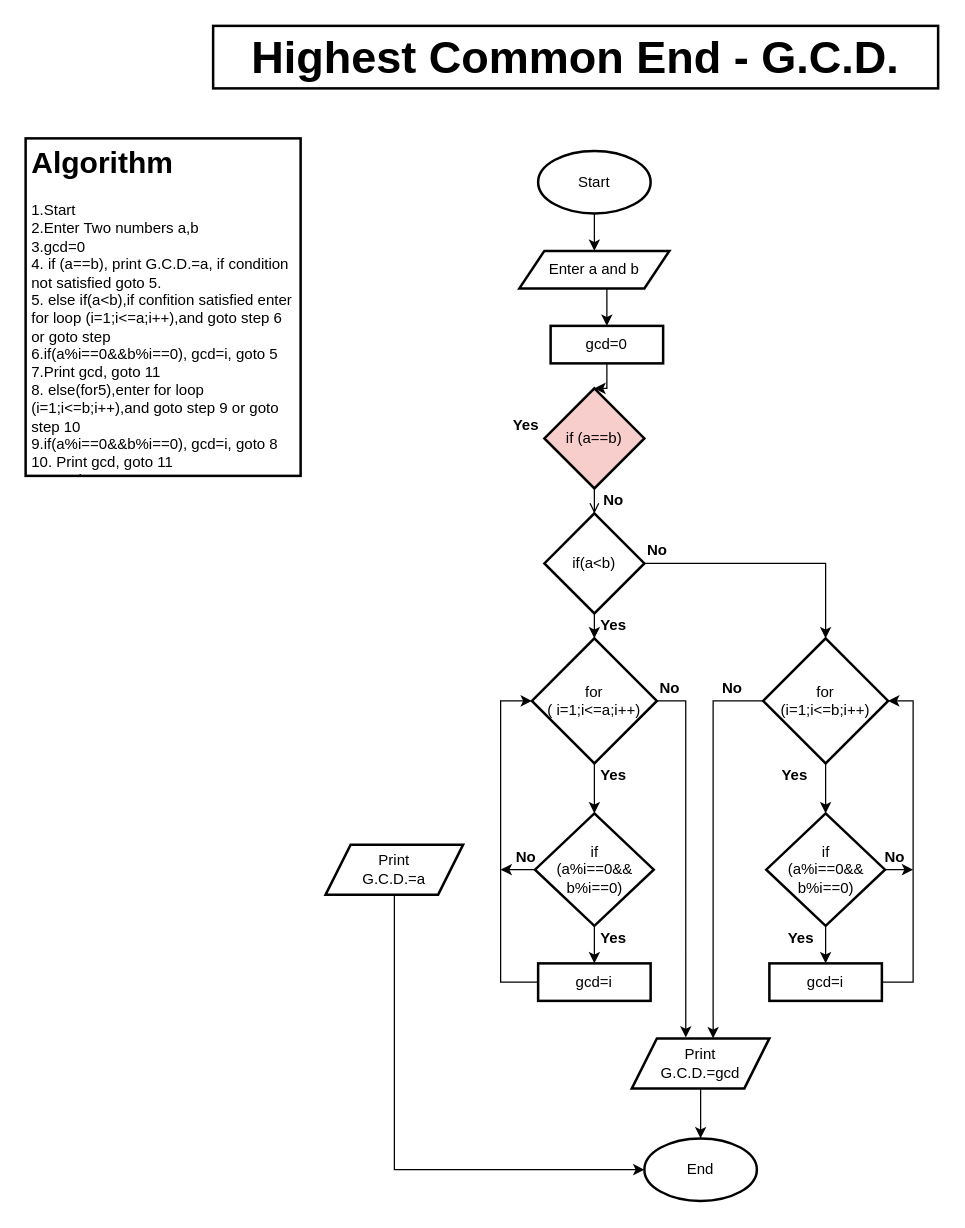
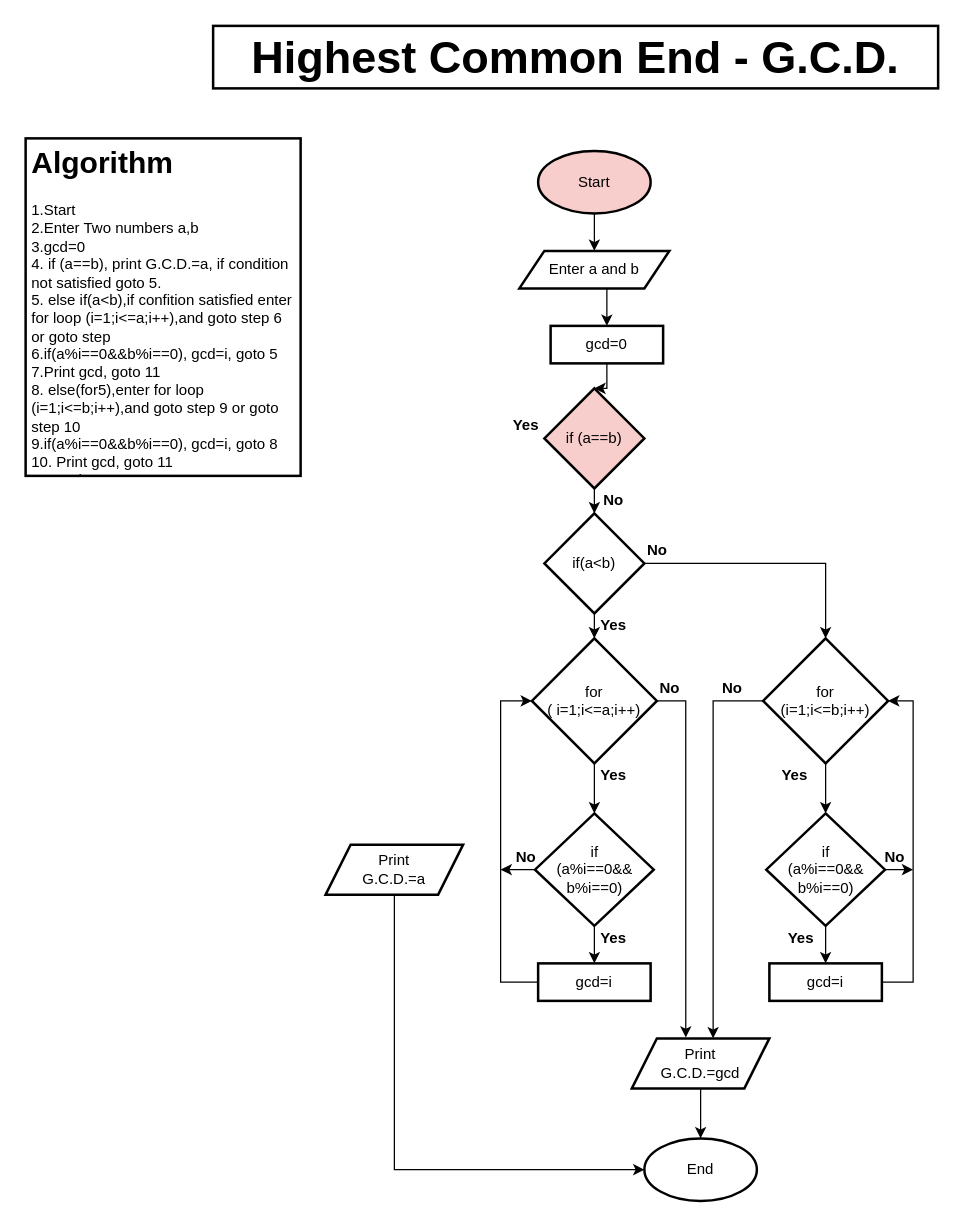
  <mxCell id="0" />
  <mxCell id="1" parent="0" />
  <mxCell id="2" value="&lt;font style=&quot;font-size: 36px&quot;&gt;Highest Common End - G.C.D.&lt;/font&gt;" style="text;html=1;fillColor=none;align=center;verticalAlign=middle;whiteSpace=wrap;rounded=0;strokeColor=#000000;strokeWidth=2;fontStyle=1" vertex="1" parent="1"><mxGeometry x="170" y="20" width="580" height="50" as="geometry" /></mxCell>
  <mxCell id="3" value="&lt;h1&gt;Algorithm&lt;/h1&gt;&lt;div&gt;1.Start&lt;/div&gt;&lt;div&gt;2.Enter Two numbers a,b&lt;/div&gt;&lt;div&gt;3.gcd=0&lt;/div&gt;&lt;div&gt;4. if (a==b), print G.C.D.=a, if condition not satisfied goto 5.&lt;/div&gt;&lt;div&gt;5. else if(a&amp;lt;b),if confition satisfied enter for loop (i=1;i&amp;lt;=a;i++),and goto step 6 or goto step&lt;/div&gt;&lt;div&gt;6.if(a%i==0&amp;amp;&amp;amp;b%i==0), gcd=i, goto 5&lt;/div&gt;&lt;div&gt;7.Print gcd, goto 11&lt;/div&gt;&lt;div&gt;8. else(for5),&lt;span&gt;enter for loop (i=1;i&amp;lt;=b;i++),and goto step 9 or goto step 10&lt;/span&gt;&lt;/div&gt;&lt;div&gt;9.if(a%i==0&amp;amp;&amp;amp;b%i==0), gcd=i, goto 8&lt;/div&gt;10. Print gcd, goto 11&lt;br&gt;11. End&lt;br&gt;&lt;div&gt;&lt;br&gt;&lt;/div&gt;" style="text;html=1;fillColor=none;spacing=5;spacingTop=-20;whiteSpace=wrap;overflow=hidden;rounded=0;strokeColor=#000000;strokeWidth=2;" vertex="1" parent="1"><mxGeometry x="20" y="110" width="220" height="270" as="geometry" /></mxCell>
  <mxCell id="4" style="edgeStyle=orthogonalEdgeStyle;rounded=0;orthogonalLoop=1;jettySize=auto;html=1;exitX=0.5;exitY=1;exitDx=0;exitDy=0;entryX=0.5;entryY=0;entryDx=0;entryDy=0;" edge="1" parent="1" source="5" target="8"><mxGeometry relative="1" as="geometry" /></mxCell>
- <mxCell id="5" value="Start" style="ellipse;whiteSpace=wrap;html=1;strokeColor=#000000;strokeWidth=2;" vertex="1" parent="1"><mxGeometry x="430" y="120" width="90" height="50" as="geometry" /></mxCell>
+ <mxCell id="5" value="Start" style="ellipse;whiteSpace=wrap;html=1;strokeColor=#000000;strokeWidth=2;fillColor=#f8cecc;" vertex="1" parent="1"><mxGeometry x="430" y="120" width="90" height="50" as="geometry" /></mxCell>
  <mxCell id="6" value="End" style="ellipse;whiteSpace=wrap;html=1;strokeColor=#000000;strokeWidth=2;" vertex="1" parent="1"><mxGeometry x="515" y="910" width="90" height="50" as="geometry" /></mxCell>
  <mxCell id="7" style="edgeStyle=orthogonalEdgeStyle;rounded=0;orthogonalLoop=1;jettySize=auto;html=1;exitX=0.5;exitY=1;exitDx=0;exitDy=0;entryX=0.5;entryY=0;entryDx=0;entryDy=0;" edge="1" parent="1" source="8" target="12"><mxGeometry relative="1" as="geometry" /></mxCell>
  <mxCell id="8" value="Enter a and b" style="shape=parallelogram;perimeter=parallelogramPerimeter;whiteSpace=wrap;html=1;fixedSize=1;strokeColor=#000000;strokeWidth=2;" vertex="1" parent="1"><mxGeometry x="415" y="200" width="120" height="30" as="geometry" /></mxCell>
- <mxCell id="9" style="edgeStyle=orthogonalEdgeStyle;rounded=0;orthogonalLoop=1;jettySize=auto;html=1;exitX=0.5;exitY=1;exitDx=0;exitDy=0;endArrow=open;" edge="1" parent="1" source="10" target="17"><mxGeometry relative="1" as="geometry"><mxPoint x="475.286" y="430" as="targetPoint" /></mxGeometry></mxCell>
+ <mxCell id="9" style="edgeStyle=orthogonalEdgeStyle;rounded=0;orthogonalLoop=1;jettySize=auto;html=1;exitX=0.5;exitY=1;exitDx=0;exitDy=0;" edge="1" parent="1" source="10" target="17"><mxGeometry relative="1" as="geometry"><mxPoint x="475.286" y="430" as="targetPoint" /></mxGeometry></mxCell>
  <mxCell id="10" value="if (a==b)" style="rhombus;whiteSpace=wrap;html=1;strokeColor=#000000;strokeWidth=2;fillColor=#f8cecc;" vertex="1" parent="1"><mxGeometry x="435" y="310" width="80" height="80" as="geometry" /></mxCell>
  <mxCell id="11" style="edgeStyle=orthogonalEdgeStyle;rounded=0;orthogonalLoop=1;jettySize=auto;html=1;exitX=0.5;exitY=1;exitDx=0;exitDy=0;" edge="1" parent="1" source="12" target="10"><mxGeometry relative="1" as="geometry" /></mxCell>
  <mxCell id="12" value="gcd=0" style="rounded=0;whiteSpace=wrap;html=1;strokeColor=#000000;strokeWidth=2;" vertex="1" parent="1"><mxGeometry x="440" y="260" width="90" height="30" as="geometry" /></mxCell>
  <mxCell id="13" style="edgeStyle=orthogonalEdgeStyle;rounded=0;orthogonalLoop=1;jettySize=auto;html=1;exitX=0.5;exitY=1;exitDx=0;exitDy=0;entryX=0;entryY=0.5;entryDx=0;entryDy=0;" edge="1" parent="1" source="14" target="6"><mxGeometry relative="1" as="geometry" /></mxCell>
  <mxCell id="14" value="Print&lt;br&gt;G.C.D.=a" style="shape=parallelogram;perimeter=parallelogramPerimeter;whiteSpace=wrap;html=1;fixedSize=1;strokeColor=#000000;strokeWidth=2;" vertex="1" parent="1"><mxGeometry x="260" y="675" width="110" height="40" as="geometry" /></mxCell>
  <mxCell id="15" style="edgeStyle=orthogonalEdgeStyle;rounded=0;orthogonalLoop=1;jettySize=auto;html=1;exitX=1;exitY=0.5;exitDx=0;exitDy=0;entryX=0.5;entryY=0;entryDx=0;entryDy=0;" edge="1" parent="1" source="17" target="23"><mxGeometry relative="1" as="geometry" /></mxCell>
  <mxCell id="16" style="edgeStyle=orthogonalEdgeStyle;rounded=0;orthogonalLoop=1;jettySize=auto;html=1;exitX=0.5;exitY=1;exitDx=0;exitDy=0;entryX=0.5;entryY=0;entryDx=0;entryDy=0;" edge="1" parent="1" source="17" target="20"><mxGeometry relative="1" as="geometry" /></mxCell>
  <mxCell id="17" value="if(a&amp;lt;b)" style="rhombus;whiteSpace=wrap;html=1;strokeWidth=2;" vertex="1" parent="1"><mxGeometry x="434.996" y="410" width="80" height="80" as="geometry" /></mxCell>
  <mxCell id="18" style="edgeStyle=orthogonalEdgeStyle;rounded=0;orthogonalLoop=1;jettySize=auto;html=1;exitX=0.5;exitY=1;exitDx=0;exitDy=0;" edge="1" parent="1" source="20" target="26"><mxGeometry relative="1" as="geometry" /></mxCell>
  <mxCell id="19" style="edgeStyle=orthogonalEdgeStyle;rounded=0;orthogonalLoop=1;jettySize=auto;html=1;exitX=1;exitY=0.5;exitDx=0;exitDy=0;entryX=0.392;entryY=-0.018;entryDx=0;entryDy=0;entryPerimeter=0;" edge="1" parent="1" source="20" target="30"><mxGeometry relative="1" as="geometry" /></mxCell>
  <mxCell id="20" value="for&lt;br&gt;( i=1;i&amp;lt;=a;i++)" style="rhombus;whiteSpace=wrap;html=1;strokeColor=#000000;strokeWidth=2;" vertex="1" parent="1"><mxGeometry x="425" y="510" width="100" height="100" as="geometry" /></mxCell>
  <mxCell id="21" style="edgeStyle=orthogonalEdgeStyle;rounded=0;orthogonalLoop=1;jettySize=auto;html=1;exitX=0.5;exitY=1;exitDx=0;exitDy=0;entryX=0.5;entryY=0;entryDx=0;entryDy=0;" edge="1" parent="1" source="23" target="37"><mxGeometry relative="1" as="geometry" /></mxCell>
  <mxCell id="22" style="edgeStyle=orthogonalEdgeStyle;rounded=0;orthogonalLoop=1;jettySize=auto;html=1;exitX=0;exitY=0.5;exitDx=0;exitDy=0;entryX=0.591;entryY=0;entryDx=0;entryDy=0;entryPerimeter=0;" edge="1" parent="1" source="23" target="30"><mxGeometry relative="1" as="geometry" /></mxCell>
  <mxCell id="23" value="for &lt;br&gt;(i=1;i&amp;lt;=b;i++)" style="rhombus;whiteSpace=wrap;html=1;strokeColor=#000000;strokeWidth=2;" vertex="1" parent="1"><mxGeometry x="610" y="510" width="100" height="100" as="geometry" /></mxCell>
  <mxCell id="24" style="edgeStyle=orthogonalEdgeStyle;rounded=0;orthogonalLoop=1;jettySize=auto;html=1;exitX=0.5;exitY=1;exitDx=0;exitDy=0;entryX=0.5;entryY=0;entryDx=0;entryDy=0;" edge="1" parent="1" source="26" target="28"><mxGeometry relative="1" as="geometry" /></mxCell>
  <mxCell id="25" style="edgeStyle=orthogonalEdgeStyle;rounded=0;orthogonalLoop=1;jettySize=auto;html=1;exitX=0;exitY=0.5;exitDx=0;exitDy=0;" edge="1" parent="1" source="26"><mxGeometry relative="1" as="geometry"><mxPoint x="400" y="694.931" as="targetPoint" /></mxGeometry></mxCell>
  <mxCell id="26" value="if&lt;br&gt;(a%i==0&amp;amp;&amp;amp;&lt;br&gt;b%i==0)" style="rhombus;whiteSpace=wrap;html=1;strokeColor=#000000;strokeWidth=2;" vertex="1" parent="1"><mxGeometry x="427.5" y="650" width="95" height="90" as="geometry" /></mxCell>
  <mxCell id="27" style="edgeStyle=orthogonalEdgeStyle;rounded=0;orthogonalLoop=1;jettySize=auto;html=1;exitX=0;exitY=0.5;exitDx=0;exitDy=0;entryX=0;entryY=0.5;entryDx=0;entryDy=0;" edge="1" parent="1" source="28" target="20"><mxGeometry relative="1" as="geometry"><Array as="points"><mxPoint x="400" y="785" /><mxPoint x="400" y="560" /></Array></mxGeometry></mxCell>
  <mxCell id="28" value="gcd=i" style="rounded=0;whiteSpace=wrap;html=1;strokeColor=#000000;strokeWidth=2;" vertex="1" parent="1"><mxGeometry x="430" y="770" width="90" height="30" as="geometry" /></mxCell>
  <mxCell id="29" style="edgeStyle=orthogonalEdgeStyle;rounded=0;orthogonalLoop=1;jettySize=auto;html=1;exitX=0.5;exitY=1;exitDx=0;exitDy=0;entryX=0.5;entryY=0;entryDx=0;entryDy=0;" edge="1" parent="1" source="30" target="6"><mxGeometry relative="1" as="geometry" /></mxCell>
  <mxCell id="30" value="Print&lt;br&gt;G.C.D.=gcd" style="shape=parallelogram;perimeter=parallelogramPerimeter;whiteSpace=wrap;html=1;fixedSize=1;strokeColor=#000000;strokeWidth=2;" vertex="1" parent="1"><mxGeometry x="505" y="830" width="110" height="40" as="geometry" /></mxCell>
  <mxCell id="31" value="Yes" style="text;html=1;align=center;verticalAlign=middle;resizable=0;points=[];autosize=1;fontStyle=1" vertex="1" parent="1"><mxGeometry x="400" y="330" width="40" height="20" as="geometry" /></mxCell>
  <mxCell id="32" value="&lt;b&gt;No&lt;/b&gt;" style="text;html=1;align=center;verticalAlign=middle;resizable=0;points=[];autosize=1;" vertex="1" parent="1"><mxGeometry x="475" y="390" width="30" height="20" as="geometry" /></mxCell>
  <mxCell id="33" value="Yes" style="text;html=1;align=center;verticalAlign=middle;resizable=0;points=[];autosize=1;fontStyle=1" vertex="1" parent="1"><mxGeometry x="470" y="490" width="40" height="20" as="geometry" /></mxCell>
  <mxCell id="34" value="&lt;b&gt;No&lt;/b&gt;" style="text;html=1;align=center;verticalAlign=middle;resizable=0;points=[];autosize=1;" vertex="1" parent="1"><mxGeometry x="510" y="430" width="30" height="20" as="geometry" /></mxCell>
  <mxCell id="35" style="edgeStyle=orthogonalEdgeStyle;rounded=0;orthogonalLoop=1;jettySize=auto;html=1;exitX=0.5;exitY=1;exitDx=0;exitDy=0;entryX=0.5;entryY=0;entryDx=0;entryDy=0;" edge="1" parent="1" source="37" target="39"><mxGeometry relative="1" as="geometry" /></mxCell>
  <mxCell id="36" style="edgeStyle=orthogonalEdgeStyle;rounded=0;orthogonalLoop=1;jettySize=auto;html=1;exitX=1;exitY=0.5;exitDx=0;exitDy=0;" edge="1" parent="1" source="37"><mxGeometry relative="1" as="geometry"><mxPoint x="730" y="694.931" as="targetPoint" /></mxGeometry></mxCell>
  <mxCell id="37" value="if&lt;br&gt;(a%i==0&amp;amp;&amp;amp;&lt;br&gt;b%i==0)" style="rhombus;whiteSpace=wrap;html=1;strokeColor=#000000;strokeWidth=2;" vertex="1" parent="1"><mxGeometry x="612.5" y="650" width="95" height="90" as="geometry" /></mxCell>
  <mxCell id="38" style="edgeStyle=orthogonalEdgeStyle;rounded=0;orthogonalLoop=1;jettySize=auto;html=1;exitX=1;exitY=0.5;exitDx=0;exitDy=0;entryX=1;entryY=0.5;entryDx=0;entryDy=0;" edge="1" parent="1" source="39" target="23"><mxGeometry relative="1" as="geometry"><Array as="points"><mxPoint x="730" y="785" /><mxPoint x="730" y="560" /></Array></mxGeometry></mxCell>
  <mxCell id="39" value="gcd=i" style="rounded=0;whiteSpace=wrap;html=1;strokeColor=#000000;strokeWidth=2;" vertex="1" parent="1"><mxGeometry x="615" y="770" width="90" height="30" as="geometry" /></mxCell>
  <mxCell id="40" value="Yes" style="text;html=1;align=center;verticalAlign=middle;resizable=0;points=[];autosize=1;fontStyle=1" vertex="1" parent="1"><mxGeometry x="470" y="610" width="40" height="20" as="geometry" /></mxCell>
  <mxCell id="41" value="Yes" style="text;html=1;align=center;verticalAlign=middle;resizable=0;points=[];autosize=1;fontStyle=1" vertex="1" parent="1"><mxGeometry x="470" y="740" width="40" height="20" as="geometry" /></mxCell>
  <mxCell id="42" value="Yes" style="text;html=1;align=center;verticalAlign=middle;resizable=0;points=[];autosize=1;fontStyle=1" vertex="1" parent="1"><mxGeometry x="620" y="740" width="40" height="20" as="geometry" /></mxCell>
  <mxCell id="43" value="&lt;b&gt;No&lt;/b&gt;" style="text;html=1;align=center;verticalAlign=middle;resizable=0;points=[];autosize=1;" vertex="1" parent="1"><mxGeometry x="520" y="540" width="30" height="20" as="geometry" /></mxCell>
  <mxCell id="44" value="&lt;b&gt;No&lt;/b&gt;" style="text;html=1;align=center;verticalAlign=middle;resizable=0;points=[];autosize=1;" vertex="1" parent="1"><mxGeometry x="570" y="540" width="30" height="20" as="geometry" /></mxCell>
  <mxCell id="45" value="&lt;b&gt;No&lt;/b&gt;" style="text;html=1;align=center;verticalAlign=middle;resizable=0;points=[];autosize=1;" vertex="1" parent="1"><mxGeometry x="700" y="675" width="30" height="20" as="geometry" /></mxCell>
  <mxCell id="46" value="&lt;b&gt;No&lt;/b&gt;" style="text;html=1;align=center;verticalAlign=middle;resizable=0;points=[];autosize=1;" vertex="1" parent="1"><mxGeometry x="405" y="675" width="30" height="20" as="geometry" /></mxCell>
  <mxCell id="47" value="Yes" style="text;html=1;align=center;verticalAlign=middle;resizable=0;points=[];autosize=1;fontStyle=1" vertex="1" parent="1"><mxGeometry x="615" y="610" width="40" height="20" as="geometry" /></mxCell>
